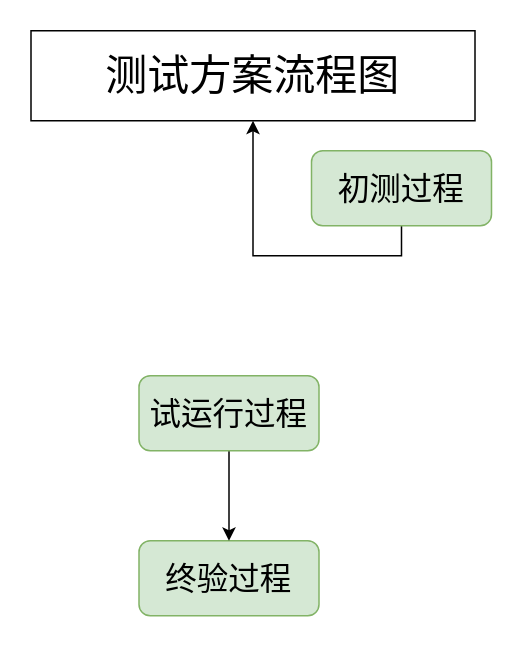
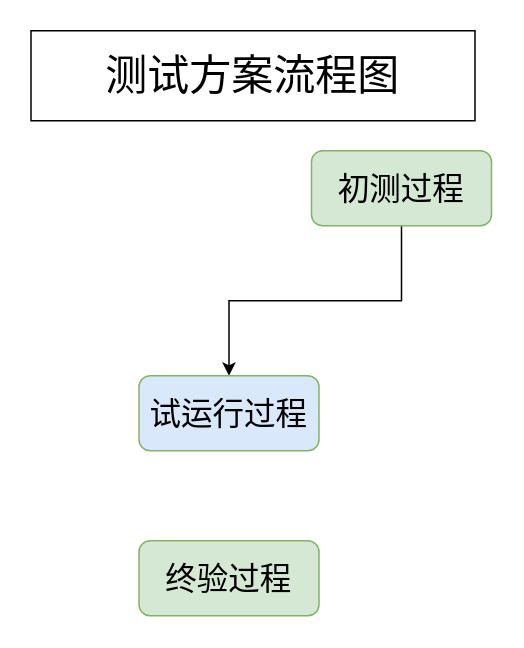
  <mxCell id="0" />
  <mxCell id="1" parent="0" />
- <mxCell id="2" style="edgeStyle=orthogonalEdgeStyle;rounded=0;orthogonalLoop=1;jettySize=auto;html=1;exitX=0.5;exitY=1;exitDx=0;exitDy=0;" edge="1" parent="1" source="3" target="4"><mxGeometry relative="1" as="geometry" /></mxCell>
+ <mxCell id="2" style="edgeStyle=orthogonalEdgeStyle;rounded=0;orthogonalLoop=1;jettySize=auto;html=1;exitX=0.5;exitY=1;exitDx=0;exitDy=0;" edge="1" parent="1" source="3" target="7"><mxGeometry relative="1" as="geometry" /></mxCell>
  <mxCell id="3" value="&lt;span style=&quot;font-size: 21px&quot;&gt;初测过程&lt;/span&gt;" style="rounded=1;whiteSpace=wrap;html=1;fillColor=#d5e8d4;strokeColor=#82b366;" vertex="1" parent="1"><mxGeometry x="207" y="100" width="120" height="50" as="geometry" /></mxCell>
  <mxCell id="4" value="&lt;font style=&quot;font-size: 28px&quot;&gt;测试方案流程图&lt;/font&gt;" style="rounded=0;whiteSpace=wrap;html=1;" vertex="1" parent="1"><mxGeometry x="20" y="20" width="296" height="60" as="geometry" /></mxCell>
  <mxCell id="5" value="&lt;span style=&quot;font-size: 21px&quot;&gt;终验过程&lt;/span&gt;" style="rounded=1;whiteSpace=wrap;html=1;fillColor=#d5e8d4;strokeColor=#82b366;" vertex="1" parent="1"><mxGeometry x="92" y="360" width="120" height="50" as="geometry" /></mxCell>
- <mxCell id="6" style="edgeStyle=orthogonalEdgeStyle;rounded=0;orthogonalLoop=1;jettySize=auto;html=1;exitX=0.5;exitY=1;exitDx=0;exitDy=0;" edge="1" parent="1" source="7" target="5"><mxGeometry relative="1" as="geometry" /></mxCell>
- <mxCell id="7" value="&lt;span style=&quot;font-size: 21px&quot;&gt;试运行过程&lt;/span&gt;" style="rounded=1;whiteSpace=wrap;html=1;fillColor=#d5e8d4;strokeColor=#82b366;" vertex="1" parent="1"><mxGeometry x="92" y="250" width="120" height="50" as="geometry" /></mxCell>
+ <mxCell id="7" value="&lt;span style=&quot;font-size: 21px&quot;&gt;试运行过程&lt;/span&gt;" style="rounded=1;whiteSpace=wrap;html=1;fillColor=#dae8fc;strokeColor=#82b366;" vertex="1" parent="1"><mxGeometry x="92" y="250" width="120" height="50" as="geometry" /></mxCell>
